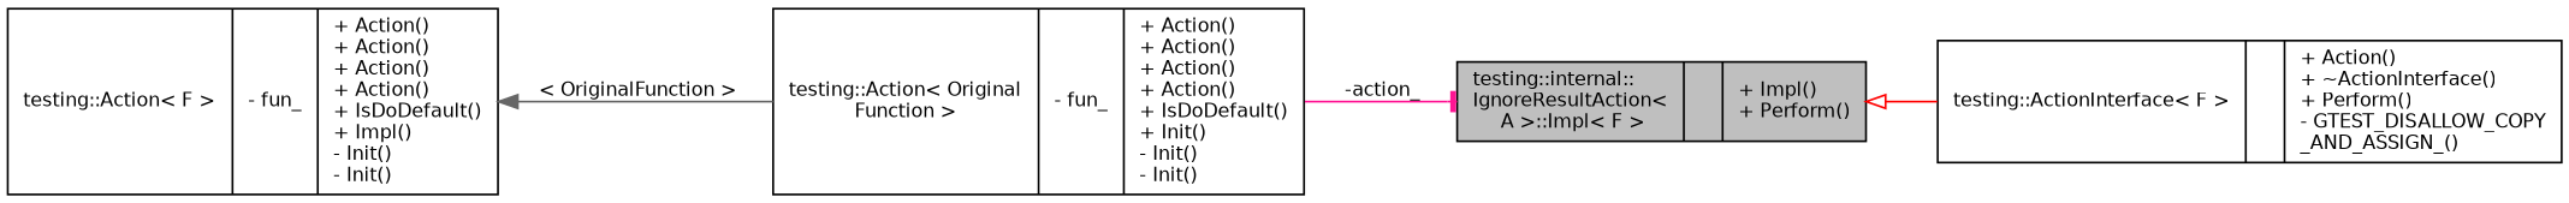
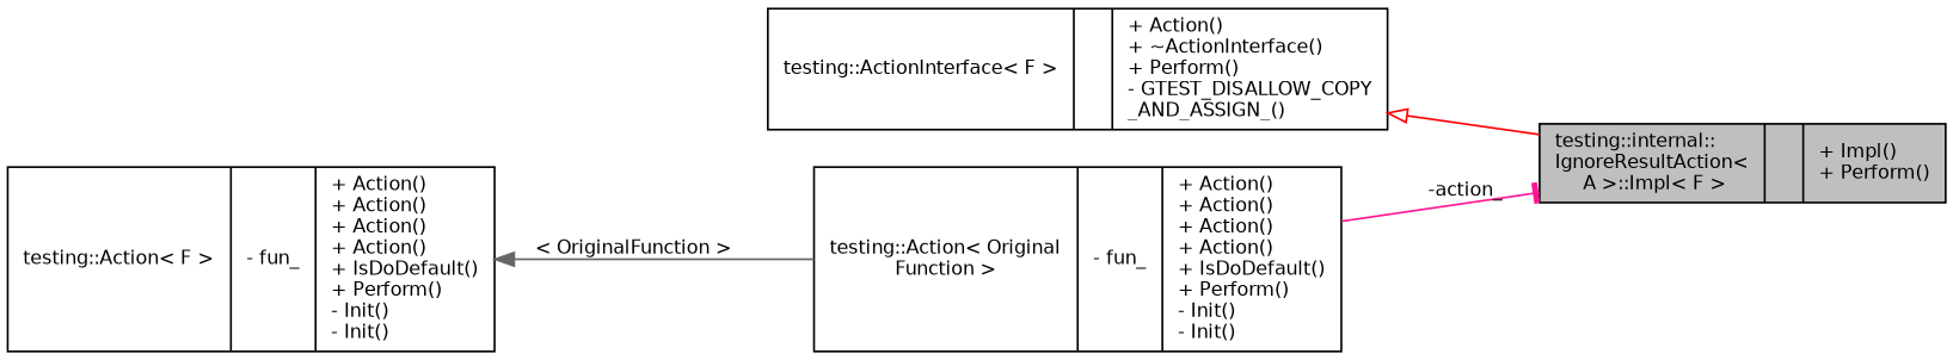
  digraph {
    rankdir=LR
    node [color=black fillcolor=white fontname=Helvetica fontsize=10 shape=record style=filled]
    edge [dir=back fontname=Helvetica fontsize=10 labelfontname=Helvetica labelfontsize=10 style=solid]
    n1 [fillcolor=grey75 fontcolor=black height=0.2 label="{testing::internal::\lIgnoreResultAction\<\l A \>::Impl\< F \>\n||+ Impl()\l+ Perform()\l}" width=0.4]
    n2 [height=0.2 label="{testing::ActionInterface\< F \>\n||+ Action()\l+ ~ActionInterface()\l+ Perform()\l- GTEST_DISALLOW_COPY\l_AND_ASSIGN_()\l}" width=0.4]
-   n3 [height=0.2 label="{testing::Action\< Original\lFunction \>\n|- fun_\l|+ Action()\l+ Action()\l+ Action()\l+ Action()\l+ IsDoDefault()\l+ Init()\l- Init()\l- Init()\l}" width=0.4]
-   n4 [height=0.2 label="{testing::Action\< F \>\n|- fun_\l|+ Action()\l+ Action()\l+ Action()\l+ Action()\l+ IsDoDefault()\l+ Impl()\l- Init()\l- Init()\l}" width=0.4]
-   n1 -> n2 [arrowtail=onormal color=red]
+   n3 [height=0.2 label="{testing::Action\< Original\lFunction \>\n|- fun_\l|+ Action()\l+ Action()\l+ Action()\l+ Action()\l+ IsDoDefault()\l+ Perform()\l- Init()\l- Init()\l}" width=0.4]
+   n4 [height=0.2 label="{testing::Action\< F \>\n|- fun_\l|+ Action()\l+ Action()\l+ Action()\l+ Action()\l+ IsDoDefault()\l+ Perform()\l- Init()\l- Init()\l}" width=0.4]
+   n2 -> n1 [arrowtail=onormal color=red]
    n3 -> n1 [arrowhead=tee color=deeppink label=" -action_" dir=""]
    n4 -> n3 [color=gray40 label=" \< OriginalFunction \>"]
  }
